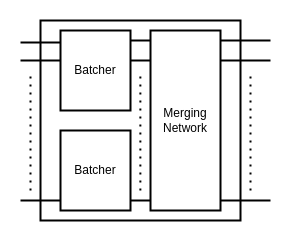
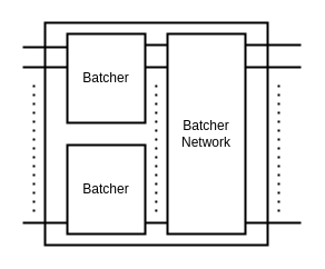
  <mxCell id="0" />
  <mxCell id="1" parent="0" />
  <mxCell id="2" value="" style="whiteSpace=wrap;html=1;aspect=fixed;strokeWidth=2;" vertex="1" parent="1"><mxGeometry x="40" y="20" width="200" height="200" as="geometry" /></mxCell>
- <mxCell id="3" value="Merging Network" style="rounded=0;whiteSpace=wrap;html=1;strokeWidth=2;" vertex="1" parent="1"><mxGeometry x="150" y="30" width="70" height="180" as="geometry" /></mxCell>
+ <mxCell id="3" value="Batcher Network" style="rounded=0;whiteSpace=wrap;html=1;strokeWidth=2;" vertex="1" parent="1"><mxGeometry x="150" y="30" width="70" height="180" as="geometry" /></mxCell>
  <mxCell id="4" value="Batcher" style="rounded=0;whiteSpace=wrap;html=1;strokeWidth=2;" vertex="1" parent="1"><mxGeometry x="60" y="30" width="70" height="80" as="geometry" /></mxCell>
  <mxCell id="5" value="Batcher" style="rounded=0;whiteSpace=wrap;html=1;strokeWidth=2;" vertex="1" parent="1"><mxGeometry x="60" y="130" width="70" height="80" as="geometry" /></mxCell>
  <mxCell id="6" value="" style="endArrow=none;html=1;startArrow=none;startFill=0;strokeWidth=2;" edge="1" parent="1"><mxGeometry width="50" height="50" relative="1" as="geometry"><mxPoint x="20" y="42" as="sourcePoint" /><mxPoint x="60" y="42" as="targetPoint" /></mxGeometry></mxCell>
  <mxCell id="7" value="" style="endArrow=none;html=1;startArrow=none;startFill=0;strokeWidth=2;" edge="1" parent="1"><mxGeometry width="50" height="50" relative="1" as="geometry"><mxPoint x="20" y="60" as="sourcePoint" /><mxPoint x="60" y="60" as="targetPoint" /></mxGeometry></mxCell>
  <mxCell id="8" value="" style="endArrow=none;dashed=1;html=1;dashPattern=1 3;strokeWidth=2;" edge="1" parent="1"><mxGeometry width="50" height="50" relative="1" as="geometry"><mxPoint x="30" y="190" as="sourcePoint" /><mxPoint x="30" y="70" as="targetPoint" /></mxGeometry></mxCell>
  <mxCell id="9" value="" style="endArrow=none;html=1;startArrow=none;startFill=0;strokeWidth=2;" edge="1" parent="1"><mxGeometry width="50" height="50" relative="1" as="geometry"><mxPoint x="20" y="200" as="sourcePoint" /><mxPoint x="60" y="200" as="targetPoint" /></mxGeometry></mxCell>
  <mxCell id="10" value="" style="endArrow=none;html=1;startArrow=none;startFill=0;strokeWidth=2;" edge="1" parent="1"><mxGeometry width="50" height="50" relative="1" as="geometry"><mxPoint x="130" y="40" as="sourcePoint" /><mxPoint x="150" y="40" as="targetPoint" /></mxGeometry></mxCell>
  <mxCell id="11" value="" style="endArrow=none;html=1;startArrow=none;startFill=0;strokeWidth=2;" edge="1" parent="1"><mxGeometry width="50" height="50" relative="1" as="geometry"><mxPoint x="130" y="60" as="sourcePoint" /><mxPoint x="150" y="60" as="targetPoint" /></mxGeometry></mxCell>
  <mxCell id="12" value="" style="endArrow=none;dashed=1;html=1;dashPattern=1 3;strokeWidth=2;" edge="1" parent="1"><mxGeometry width="50" height="50" relative="1" as="geometry"><mxPoint x="139.86" y="190" as="sourcePoint" /><mxPoint x="139.86" y="70" as="targetPoint" /></mxGeometry></mxCell>
  <mxCell id="13" value="" style="endArrow=none;html=1;startArrow=none;startFill=0;strokeWidth=2;" edge="1" parent="1"><mxGeometry width="50" height="50" relative="1" as="geometry"><mxPoint x="130" y="200" as="sourcePoint" /><mxPoint x="150" y="200" as="targetPoint" /></mxGeometry></mxCell>
  <mxCell id="14" value="" style="endArrow=none;html=1;startArrow=none;startFill=0;strokeWidth=2;" edge="1" parent="1"><mxGeometry width="50" height="50" relative="1" as="geometry"><mxPoint x="220" y="40" as="sourcePoint" /><mxPoint x="270" y="40" as="targetPoint" /></mxGeometry></mxCell>
  <mxCell id="15" value="" style="endArrow=none;html=1;startArrow=none;startFill=0;strokeWidth=2;" edge="1" parent="1"><mxGeometry width="50" height="50" relative="1" as="geometry"><mxPoint x="220" y="60" as="sourcePoint" /><mxPoint x="270" y="60" as="targetPoint" /></mxGeometry></mxCell>
  <mxCell id="16" value="" style="endArrow=none;dashed=1;html=1;dashPattern=1 3;strokeWidth=2;" edge="1" parent="1"><mxGeometry width="50" height="50" relative="1" as="geometry"><mxPoint x="250" y="190" as="sourcePoint" /><mxPoint x="250" y="70" as="targetPoint" /></mxGeometry></mxCell>
  <mxCell id="17" value="" style="endArrow=none;html=1;startArrow=none;startFill=0;strokeWidth=2;" edge="1" parent="1"><mxGeometry width="50" height="50" relative="1" as="geometry"><mxPoint x="220" y="200" as="sourcePoint" /><mxPoint x="270" y="200" as="targetPoint" /></mxGeometry></mxCell>
